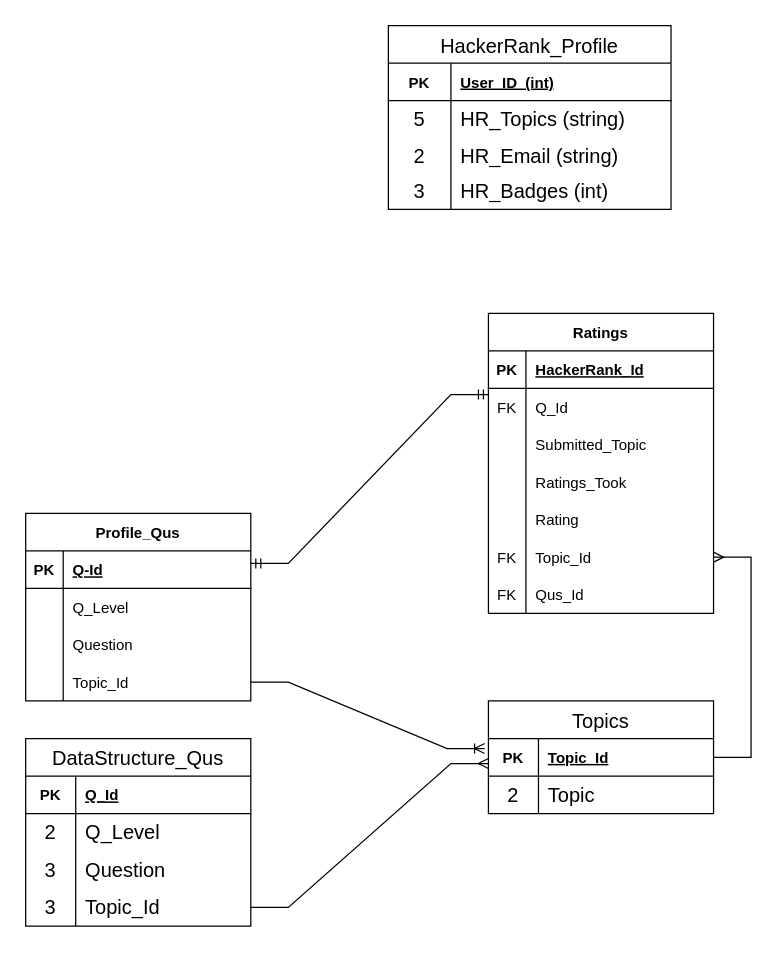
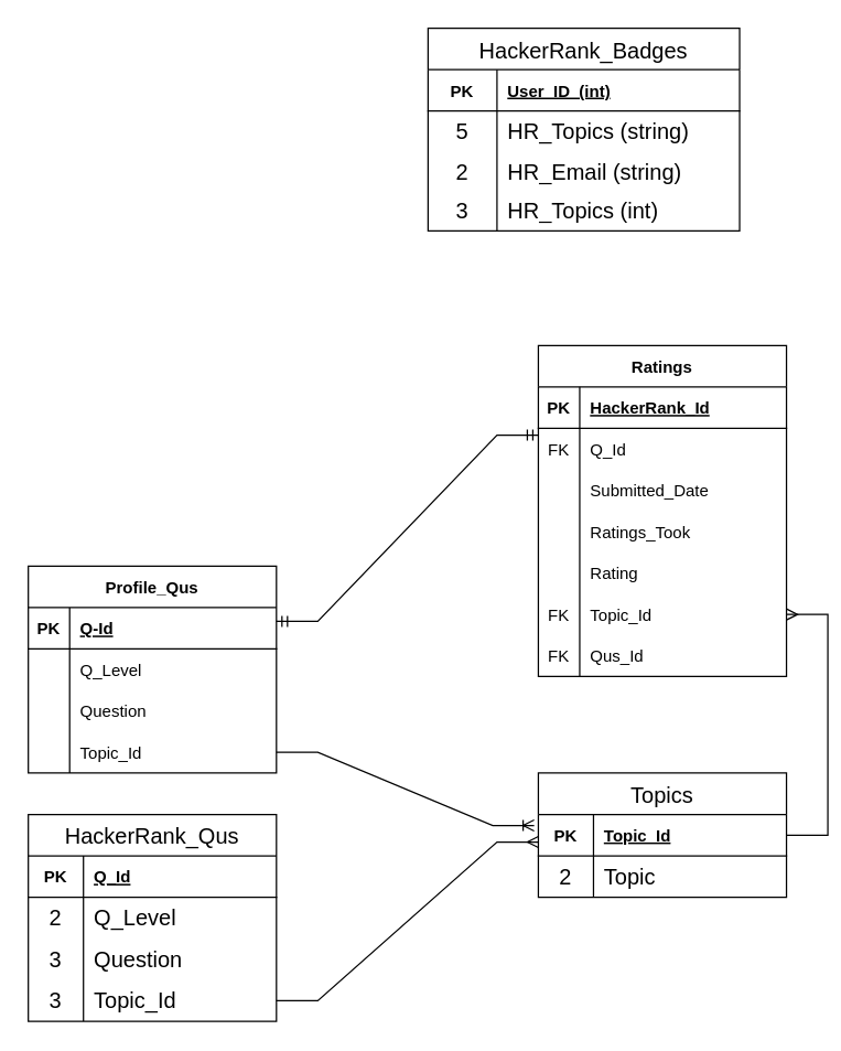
  <mxCell id="0" />
  <mxCell id="1" parent="0" />
- <mxCell id="2" value="HackerRank_Profile" style="shape=table;startSize=30;container=1;collapsible=0;childLayout=tableLayout;fixedRows=1;rowLines=0;fontStyle=0;strokeColor=default;fontSize=16;" vertex="1" parent="1"><mxGeometry x="310" y="20" width="226" height="147" as="geometry" /></mxCell>
+ <mxCell id="2" value="HackerRank_Badges" style="shape=table;startSize=30;container=1;collapsible=0;childLayout=tableLayout;fixedRows=1;rowLines=0;fontStyle=0;strokeColor=default;fontSize=16;" vertex="1" parent="1"><mxGeometry x="310" y="20" width="226" height="147" as="geometry" /></mxCell>
  <mxCell id="3" value="" style="shape=tableRow;horizontal=0;startSize=0;swimlaneHead=0;swimlaneBody=0;fillColor=none;collapsible=0;dropTarget=0;points=[[0,0.5],[1,0.5]];portConstraint=eastwest;top=0;left=0;right=0;bottom=1;" vertex="1" parent="2"><mxGeometry y="30" width="226" height="30" as="geometry" /></mxCell>
  <mxCell id="4" value="PK" style="shape=partialRectangle;connectable=0;fillColor=none;top=0;left=0;bottom=0;right=0;fontStyle=1;overflow=hidden;" vertex="1" parent="3"><mxGeometry width="50" height="30" as="geometry"><mxRectangle width="50" height="30" as="alternateBounds" /></mxGeometry></mxCell>
  <mxCell id="5" value="User_ID  (int)" style="shape=partialRectangle;connectable=0;fillColor=none;top=0;left=0;bottom=0;right=0;align=left;spacingLeft=6;fontStyle=5;overflow=hidden;" vertex="1" parent="3"><mxGeometry x="50" width="176" height="30" as="geometry"><mxRectangle width="176" height="30" as="alternateBounds" /></mxGeometry></mxCell>
  <mxCell id="6" value="" style="shape=tableRow;horizontal=0;startSize=0;swimlaneHead=0;swimlaneBody=0;top=0;left=0;bottom=0;right=0;collapsible=0;dropTarget=0;fillColor=none;points=[[0,0.5],[1,0.5]];portConstraint=eastwest;strokeColor=inherit;fontSize=16;" vertex="1" parent="2"><mxGeometry y="60" width="226" height="30" as="geometry" /></mxCell>
  <mxCell id="7" value="5" style="shape=partialRectangle;html=1;whiteSpace=wrap;connectable=0;fillColor=none;top=0;left=0;bottom=0;right=0;overflow=hidden;strokeColor=inherit;fontSize=16;" vertex="1" parent="6"><mxGeometry width="50" height="30" as="geometry"><mxRectangle width="50" height="30" as="alternateBounds" /></mxGeometry></mxCell>
  <mxCell id="8" value="HR_Topics (string)" style="shape=partialRectangle;html=1;whiteSpace=wrap;connectable=0;fillColor=none;top=0;left=0;bottom=0;right=0;align=left;spacingLeft=6;overflow=hidden;strokeColor=inherit;fontSize=16;" vertex="1" parent="6"><mxGeometry x="50" width="176" height="30" as="geometry"><mxRectangle width="176" height="30" as="alternateBounds" /></mxGeometry></mxCell>
  <mxCell id="9" value="" style="shape=tableRow;horizontal=0;startSize=0;swimlaneHead=0;swimlaneBody=0;top=0;left=0;bottom=0;right=0;collapsible=0;dropTarget=0;fillColor=none;points=[[0,0.5],[1,0.5]];portConstraint=eastwest;strokeColor=inherit;fontSize=16;" vertex="1" parent="2"><mxGeometry y="90" width="226" height="27" as="geometry" /></mxCell>
  <mxCell id="10" value="2" style="shape=partialRectangle;html=1;whiteSpace=wrap;connectable=0;fillColor=none;top=0;left=0;bottom=0;right=0;overflow=hidden;strokeColor=inherit;fontSize=16;" vertex="1" parent="9"><mxGeometry width="50" height="27" as="geometry"><mxRectangle width="50" height="27" as="alternateBounds" /></mxGeometry></mxCell>
  <mxCell id="11" value="HR_Email (string)" style="shape=partialRectangle;html=1;whiteSpace=wrap;connectable=0;fillColor=none;top=0;left=0;bottom=0;right=0;align=left;spacingLeft=6;overflow=hidden;strokeColor=inherit;fontSize=16;" vertex="1" parent="9"><mxGeometry x="50" width="176" height="27" as="geometry"><mxRectangle width="176" height="27" as="alternateBounds" /></mxGeometry></mxCell>
  <mxCell id="12" value="" style="shape=tableRow;horizontal=0;startSize=0;swimlaneHead=0;swimlaneBody=0;top=0;left=0;bottom=0;right=0;collapsible=0;dropTarget=0;fillColor=none;points=[[0,0.5],[1,0.5]];portConstraint=eastwest;strokeColor=inherit;fontSize=16;" vertex="1" parent="2"><mxGeometry y="117" width="226" height="30" as="geometry" /></mxCell>
  <mxCell id="13" value="3" style="shape=partialRectangle;html=1;whiteSpace=wrap;connectable=0;fillColor=none;top=0;left=0;bottom=0;right=0;overflow=hidden;strokeColor=inherit;fontSize=16;" vertex="1" parent="12"><mxGeometry width="50" height="30" as="geometry"><mxRectangle width="50" height="30" as="alternateBounds" /></mxGeometry></mxCell>
- <mxCell id="14" value="HR_Badges (int)" style="shape=partialRectangle;html=1;whiteSpace=wrap;connectable=0;fillColor=none;top=0;left=0;bottom=0;right=0;align=left;spacingLeft=6;overflow=hidden;strokeColor=inherit;fontSize=16;" vertex="1" parent="12"><mxGeometry x="50" width="176" height="30" as="geometry"><mxRectangle width="176" height="30" as="alternateBounds" /></mxGeometry></mxCell>
+ <mxCell id="14" value="HR_Topics (int)" style="shape=partialRectangle;html=1;whiteSpace=wrap;connectable=0;fillColor=none;top=0;left=0;bottom=0;right=0;align=left;spacingLeft=6;overflow=hidden;strokeColor=inherit;fontSize=16;" vertex="1" parent="12"><mxGeometry x="50" width="176" height="30" as="geometry"><mxRectangle width="176" height="30" as="alternateBounds" /></mxGeometry></mxCell>
  <mxCell id="15" value="Topics" style="shape=table;startSize=30;container=1;collapsible=0;childLayout=tableLayout;fixedRows=1;rowLines=0;fontStyle=0;strokeColor=default;fontSize=16;" vertex="1" parent="1"><mxGeometry x="390" y="560" width="180" height="90" as="geometry" /></mxCell>
  <mxCell id="16" value="" style="shape=tableRow;horizontal=0;startSize=0;swimlaneHead=0;swimlaneBody=0;fillColor=none;collapsible=0;dropTarget=0;points=[[0,0.5],[1,0.5]];portConstraint=eastwest;top=0;left=0;right=0;bottom=1;" vertex="1" parent="15"><mxGeometry y="30" width="180" height="30" as="geometry" /></mxCell>
  <mxCell id="17" value="PK" style="shape=partialRectangle;connectable=0;fillColor=none;top=0;left=0;bottom=0;right=0;fontStyle=1;overflow=hidden;" vertex="1" parent="16"><mxGeometry width="40" height="30" as="geometry"><mxRectangle width="40" height="30" as="alternateBounds" /></mxGeometry></mxCell>
  <mxCell id="18" value="Topic_Id" style="shape=partialRectangle;connectable=0;fillColor=none;top=0;left=0;bottom=0;right=0;align=left;spacingLeft=6;fontStyle=5;overflow=hidden;" vertex="1" parent="16"><mxGeometry x="40" width="140" height="30" as="geometry"><mxRectangle width="140" height="30" as="alternateBounds" /></mxGeometry></mxCell>
  <mxCell id="19" value="" style="shape=tableRow;horizontal=0;startSize=0;swimlaneHead=0;swimlaneBody=0;top=0;left=0;bottom=0;right=0;collapsible=0;dropTarget=0;fillColor=none;points=[[0,0.5],[1,0.5]];portConstraint=eastwest;strokeColor=inherit;fontSize=16;" vertex="1" parent="15"><mxGeometry y="60" width="180" height="30" as="geometry" /></mxCell>
  <mxCell id="20" value="2" style="shape=partialRectangle;html=1;whiteSpace=wrap;connectable=0;fillColor=none;top=0;left=0;bottom=0;right=0;overflow=hidden;strokeColor=inherit;fontSize=16;" vertex="1" parent="19"><mxGeometry width="40" height="30" as="geometry"><mxRectangle width="40" height="30" as="alternateBounds" /></mxGeometry></mxCell>
  <mxCell id="21" value="Topic" style="shape=partialRectangle;html=1;whiteSpace=wrap;connectable=0;fillColor=none;top=0;left=0;bottom=0;right=0;align=left;spacingLeft=6;overflow=hidden;strokeColor=inherit;fontSize=16;" vertex="1" parent="19"><mxGeometry x="40" width="140" height="30" as="geometry"><mxRectangle width="140" height="30" as="alternateBounds" /></mxGeometry></mxCell>
- <mxCell id="22" value="DataStructure_Qus" style="shape=table;startSize=30;container=1;collapsible=0;childLayout=tableLayout;fixedRows=1;rowLines=0;fontStyle=0;strokeColor=default;fontSize=16;" vertex="1" parent="1"><mxGeometry x="20" y="590" width="180" height="150" as="geometry" /></mxCell>
+ <mxCell id="22" value="HackerRank_Qus" style="shape=table;startSize=30;container=1;collapsible=0;childLayout=tableLayout;fixedRows=1;rowLines=0;fontStyle=0;strokeColor=default;fontSize=16;" vertex="1" parent="1"><mxGeometry x="20" y="590" width="180" height="150" as="geometry" /></mxCell>
  <mxCell id="23" value="" style="shape=tableRow;horizontal=0;startSize=0;swimlaneHead=0;swimlaneBody=0;fillColor=none;collapsible=0;dropTarget=0;points=[[0,0.5],[1,0.5]];portConstraint=eastwest;top=0;left=0;right=0;bottom=1;" vertex="1" parent="22"><mxGeometry y="30" width="180" height="30" as="geometry" /></mxCell>
  <mxCell id="24" value="PK" style="shape=partialRectangle;connectable=0;fillColor=none;top=0;left=0;bottom=0;right=0;fontStyle=1;overflow=hidden;" vertex="1" parent="23"><mxGeometry width="40" height="30" as="geometry"><mxRectangle width="40" height="30" as="alternateBounds" /></mxGeometry></mxCell>
  <mxCell id="25" value="Q_Id" style="shape=partialRectangle;connectable=0;fillColor=none;top=0;left=0;bottom=0;right=0;align=left;spacingLeft=6;fontStyle=5;overflow=hidden;" vertex="1" parent="23"><mxGeometry x="40" width="140" height="30" as="geometry"><mxRectangle width="140" height="30" as="alternateBounds" /></mxGeometry></mxCell>
  <mxCell id="26" value="" style="shape=tableRow;horizontal=0;startSize=0;swimlaneHead=0;swimlaneBody=0;top=0;left=0;bottom=0;right=0;collapsible=0;dropTarget=0;fillColor=none;points=[[0,0.5],[1,0.5]];portConstraint=eastwest;strokeColor=inherit;fontSize=16;" vertex="1" parent="22"><mxGeometry y="60" width="180" height="30" as="geometry" /></mxCell>
  <mxCell id="27" value="2" style="shape=partialRectangle;html=1;whiteSpace=wrap;connectable=0;fillColor=none;top=0;left=0;bottom=0;right=0;overflow=hidden;strokeColor=inherit;fontSize=16;" vertex="1" parent="26"><mxGeometry width="40" height="30" as="geometry"><mxRectangle width="40" height="30" as="alternateBounds" /></mxGeometry></mxCell>
  <mxCell id="28" value="Q_Level" style="shape=partialRectangle;html=1;whiteSpace=wrap;connectable=0;fillColor=none;top=0;left=0;bottom=0;right=0;align=left;spacingLeft=6;overflow=hidden;strokeColor=inherit;fontSize=16;" vertex="1" parent="26"><mxGeometry x="40" width="140" height="30" as="geometry"><mxRectangle width="140" height="30" as="alternateBounds" /></mxGeometry></mxCell>
  <mxCell id="29" value="" style="shape=tableRow;horizontal=0;startSize=0;swimlaneHead=0;swimlaneBody=0;top=0;left=0;bottom=0;right=0;collapsible=0;dropTarget=0;fillColor=none;points=[[0,0.5],[1,0.5]];portConstraint=eastwest;strokeColor=inherit;fontSize=16;" vertex="1" parent="22"><mxGeometry y="90" width="180" height="30" as="geometry" /></mxCell>
  <mxCell id="30" value="3" style="shape=partialRectangle;html=1;whiteSpace=wrap;connectable=0;fillColor=none;top=0;left=0;bottom=0;right=0;overflow=hidden;strokeColor=inherit;fontSize=16;" vertex="1" parent="29"><mxGeometry width="40" height="30" as="geometry"><mxRectangle width="40" height="30" as="alternateBounds" /></mxGeometry></mxCell>
  <mxCell id="31" value="Question" style="shape=partialRectangle;html=1;whiteSpace=wrap;connectable=0;fillColor=none;top=0;left=0;bottom=0;right=0;align=left;spacingLeft=6;overflow=hidden;strokeColor=inherit;fontSize=16;" vertex="1" parent="29"><mxGeometry x="40" width="140" height="30" as="geometry"><mxRectangle width="140" height="30" as="alternateBounds" /></mxGeometry></mxCell>
  <mxCell id="32" value="" style="shape=tableRow;horizontal=0;startSize=0;swimlaneHead=0;swimlaneBody=0;top=0;left=0;bottom=0;right=0;collapsible=0;dropTarget=0;fillColor=none;points=[[0,0.5],[1,0.5]];portConstraint=eastwest;strokeColor=inherit;fontSize=16;" vertex="1" parent="22"><mxGeometry y="120" width="180" height="30" as="geometry" /></mxCell>
  <mxCell id="33" value="3" style="shape=partialRectangle;html=1;whiteSpace=wrap;connectable=0;fillColor=none;top=0;left=0;bottom=0;right=0;overflow=hidden;strokeColor=inherit;fontSize=16;" vertex="1" parent="32"><mxGeometry width="40" height="30" as="geometry"><mxRectangle width="40" height="30" as="alternateBounds" /></mxGeometry></mxCell>
  <mxCell id="34" value="Topic_Id" style="shape=partialRectangle;html=1;whiteSpace=wrap;connectable=0;fillColor=none;top=0;left=0;bottom=0;right=0;align=left;spacingLeft=6;overflow=hidden;strokeColor=inherit;fontSize=16;" vertex="1" parent="32"><mxGeometry x="40" width="140" height="30" as="geometry"><mxRectangle width="140" height="30" as="alternateBounds" /></mxGeometry></mxCell>
  <mxCell id="35" value="" style="edgeStyle=entityRelationEdgeStyle;fontSize=12;html=1;endArrow=ERmany;rounded=0;exitX=1;exitY=0.5;exitDx=0;exitDy=0;entryX=0;entryY=0.667;entryDx=0;entryDy=0;entryPerimeter=0;" edge="1" parent="1" source="32" target="16"><mxGeometry width="100" height="100" relative="1" as="geometry"><mxPoint x="440" y="630" as="sourcePoint" /><mxPoint x="540" y="530" as="targetPoint" /></mxGeometry></mxCell>
  <mxCell id="36" value="Profile_Qus" style="shape=table;startSize=30;container=1;collapsible=1;childLayout=tableLayout;fixedRows=1;rowLines=0;fontStyle=1;align=center;resizeLast=1;" vertex="1" parent="1"><mxGeometry x="20" y="410" width="180" height="150" as="geometry" /></mxCell>
  <mxCell id="37" value="" style="shape=tableRow;horizontal=0;startSize=0;swimlaneHead=0;swimlaneBody=0;fillColor=none;collapsible=0;dropTarget=0;points=[[0,0.5],[1,0.5]];portConstraint=eastwest;top=0;left=0;right=0;bottom=1;" vertex="1" parent="36"><mxGeometry y="30" width="180" height="30" as="geometry" /></mxCell>
  <mxCell id="38" value="PK" style="shape=partialRectangle;connectable=0;fillColor=none;top=0;left=0;bottom=0;right=0;fontStyle=1;overflow=hidden;" vertex="1" parent="37"><mxGeometry width="30" height="30" as="geometry"><mxRectangle width="30" height="30" as="alternateBounds" /></mxGeometry></mxCell>
  <mxCell id="39" value="Q-Id" style="shape=partialRectangle;connectable=0;fillColor=none;top=0;left=0;bottom=0;right=0;align=left;spacingLeft=6;fontStyle=5;overflow=hidden;" vertex="1" parent="37"><mxGeometry x="30" width="150" height="30" as="geometry"><mxRectangle width="150" height="30" as="alternateBounds" /></mxGeometry></mxCell>
  <mxCell id="40" value="" style="shape=tableRow;horizontal=0;startSize=0;swimlaneHead=0;swimlaneBody=0;fillColor=none;collapsible=0;dropTarget=0;points=[[0,0.5],[1,0.5]];portConstraint=eastwest;top=0;left=0;right=0;bottom=0;" vertex="1" parent="36"><mxGeometry y="60" width="180" height="30" as="geometry" /></mxCell>
  <mxCell id="41" value="" style="shape=partialRectangle;connectable=0;fillColor=none;top=0;left=0;bottom=0;right=0;editable=1;overflow=hidden;" vertex="1" parent="40"><mxGeometry width="30" height="30" as="geometry"><mxRectangle width="30" height="30" as="alternateBounds" /></mxGeometry></mxCell>
  <mxCell id="42" value="Q_Level" style="shape=partialRectangle;connectable=0;fillColor=none;top=0;left=0;bottom=0;right=0;align=left;spacingLeft=6;overflow=hidden;" vertex="1" parent="40"><mxGeometry x="30" width="150" height="30" as="geometry"><mxRectangle width="150" height="30" as="alternateBounds" /></mxGeometry></mxCell>
  <mxCell id="43" value="" style="shape=tableRow;horizontal=0;startSize=0;swimlaneHead=0;swimlaneBody=0;fillColor=none;collapsible=0;dropTarget=0;points=[[0,0.5],[1,0.5]];portConstraint=eastwest;top=0;left=0;right=0;bottom=0;" vertex="1" parent="36"><mxGeometry y="90" width="180" height="30" as="geometry" /></mxCell>
  <mxCell id="44" value="" style="shape=partialRectangle;connectable=0;fillColor=none;top=0;left=0;bottom=0;right=0;editable=1;overflow=hidden;" vertex="1" parent="43"><mxGeometry width="30" height="30" as="geometry"><mxRectangle width="30" height="30" as="alternateBounds" /></mxGeometry></mxCell>
  <mxCell id="45" value="Question " style="shape=partialRectangle;connectable=0;fillColor=none;top=0;left=0;bottom=0;right=0;align=left;spacingLeft=6;overflow=hidden;" vertex="1" parent="43"><mxGeometry x="30" width="150" height="30" as="geometry"><mxRectangle width="150" height="30" as="alternateBounds" /></mxGeometry></mxCell>
  <mxCell id="46" value="" style="shape=tableRow;horizontal=0;startSize=0;swimlaneHead=0;swimlaneBody=0;fillColor=none;collapsible=0;dropTarget=0;points=[[0,0.5],[1,0.5]];portConstraint=eastwest;top=0;left=0;right=0;bottom=0;" vertex="1" parent="36"><mxGeometry y="120" width="180" height="30" as="geometry" /></mxCell>
  <mxCell id="47" value="" style="shape=partialRectangle;connectable=0;fillColor=none;top=0;left=0;bottom=0;right=0;editable=1;overflow=hidden;" vertex="1" parent="46"><mxGeometry width="30" height="30" as="geometry"><mxRectangle width="30" height="30" as="alternateBounds" /></mxGeometry></mxCell>
  <mxCell id="48" value="Topic_Id" style="shape=partialRectangle;connectable=0;fillColor=none;top=0;left=0;bottom=0;right=0;align=left;spacingLeft=6;overflow=hidden;" vertex="1" parent="46"><mxGeometry x="30" width="150" height="30" as="geometry"><mxRectangle width="150" height="30" as="alternateBounds" /></mxGeometry></mxCell>
  <mxCell id="49" value="" style="edgeStyle=entityRelationEdgeStyle;fontSize=12;html=1;endArrow=ERoneToMany;rounded=0;entryX=-0.017;entryY=0.267;entryDx=0;entryDy=0;entryPerimeter=0;" edge="1" parent="1" source="46" target="16"><mxGeometry width="100" height="100" relative="1" as="geometry"><mxPoint x="370" y="450" as="sourcePoint" /><mxPoint x="470" y="350" as="targetPoint" /></mxGeometry></mxCell>
  <mxCell id="50" value="Ratings " style="shape=table;startSize=30;container=1;collapsible=1;childLayout=tableLayout;fixedRows=1;rowLines=0;fontStyle=1;align=center;resizeLast=1;" vertex="1" parent="1"><mxGeometry x="390" y="250" width="180" height="240" as="geometry" /></mxCell>
  <mxCell id="51" value="" style="shape=tableRow;horizontal=0;startSize=0;swimlaneHead=0;swimlaneBody=0;fillColor=none;collapsible=0;dropTarget=0;points=[[0,0.5],[1,0.5]];portConstraint=eastwest;top=0;left=0;right=0;bottom=1;" vertex="1" parent="50"><mxGeometry y="30" width="180" height="30" as="geometry" /></mxCell>
  <mxCell id="52" value="PK" style="shape=partialRectangle;connectable=0;fillColor=none;top=0;left=0;bottom=0;right=0;fontStyle=1;overflow=hidden;" vertex="1" parent="51"><mxGeometry width="30" height="30" as="geometry"><mxRectangle width="30" height="30" as="alternateBounds" /></mxGeometry></mxCell>
  <mxCell id="53" value="HackerRank_Id" style="shape=partialRectangle;connectable=0;fillColor=none;top=0;left=0;bottom=0;right=0;align=left;spacingLeft=6;fontStyle=5;overflow=hidden;" vertex="1" parent="51"><mxGeometry x="30" width="150" height="30" as="geometry"><mxRectangle width="150" height="30" as="alternateBounds" /></mxGeometry></mxCell>
  <mxCell id="54" value="" style="shape=tableRow;horizontal=0;startSize=0;swimlaneHead=0;swimlaneBody=0;fillColor=none;collapsible=0;dropTarget=0;points=[[0,0.5],[1,0.5]];portConstraint=eastwest;top=0;left=0;right=0;bottom=0;" vertex="1" parent="50"><mxGeometry y="60" width="180" height="30" as="geometry" /></mxCell>
  <mxCell id="55" value="FK" style="shape=partialRectangle;connectable=0;fillColor=none;top=0;left=0;bottom=0;right=0;editable=1;overflow=hidden;" vertex="1" parent="54"><mxGeometry width="30" height="30" as="geometry"><mxRectangle width="30" height="30" as="alternateBounds" /></mxGeometry></mxCell>
  <mxCell id="56" value="Q_Id" style="shape=partialRectangle;connectable=0;fillColor=none;top=0;left=0;bottom=0;right=0;align=left;spacingLeft=6;overflow=hidden;" vertex="1" parent="54"><mxGeometry x="30" width="150" height="30" as="geometry"><mxRectangle width="150" height="30" as="alternateBounds" /></mxGeometry></mxCell>
  <mxCell id="57" value="" style="shape=tableRow;horizontal=0;startSize=0;swimlaneHead=0;swimlaneBody=0;fillColor=none;collapsible=0;dropTarget=0;points=[[0,0.5],[1,0.5]];portConstraint=eastwest;top=0;left=0;right=0;bottom=0;" vertex="1" parent="50"><mxGeometry y="90" width="180" height="30" as="geometry" /></mxCell>
  <mxCell id="58" value="" style="shape=partialRectangle;connectable=0;fillColor=none;top=0;left=0;bottom=0;right=0;editable=1;overflow=hidden;" vertex="1" parent="57"><mxGeometry width="30" height="30" as="geometry"><mxRectangle width="30" height="30" as="alternateBounds" /></mxGeometry></mxCell>
- <mxCell id="59" value="Submitted_Topic" style="shape=partialRectangle;connectable=0;fillColor=none;top=0;left=0;bottom=0;right=0;align=left;spacingLeft=6;overflow=hidden;" vertex="1" parent="57"><mxGeometry x="30" width="150" height="30" as="geometry"><mxRectangle width="150" height="30" as="alternateBounds" /></mxGeometry></mxCell>
+ <mxCell id="59" value="Submitted_Date" style="shape=partialRectangle;connectable=0;fillColor=none;top=0;left=0;bottom=0;right=0;align=left;spacingLeft=6;overflow=hidden;" vertex="1" parent="57"><mxGeometry x="30" width="150" height="30" as="geometry"><mxRectangle width="150" height="30" as="alternateBounds" /></mxGeometry></mxCell>
  <mxCell id="60" value="" style="shape=tableRow;horizontal=0;startSize=0;swimlaneHead=0;swimlaneBody=0;fillColor=none;collapsible=0;dropTarget=0;points=[[0,0.5],[1,0.5]];portConstraint=eastwest;top=0;left=0;right=0;bottom=0;" vertex="1" parent="50"><mxGeometry y="120" width="180" height="30" as="geometry" /></mxCell>
  <mxCell id="61" value="" style="shape=partialRectangle;connectable=0;fillColor=none;top=0;left=0;bottom=0;right=0;editable=1;overflow=hidden;" vertex="1" parent="60"><mxGeometry width="30" height="30" as="geometry"><mxRectangle width="30" height="30" as="alternateBounds" /></mxGeometry></mxCell>
  <mxCell id="62" value="Ratings_Took" style="shape=partialRectangle;connectable=0;fillColor=none;top=0;left=0;bottom=0;right=0;align=left;spacingLeft=6;overflow=hidden;" vertex="1" parent="60"><mxGeometry x="30" width="150" height="30" as="geometry"><mxRectangle width="150" height="30" as="alternateBounds" /></mxGeometry></mxCell>
  <mxCell id="63" value="" style="shape=tableRow;horizontal=0;startSize=0;swimlaneHead=0;swimlaneBody=0;fillColor=none;collapsible=0;dropTarget=0;points=[[0,0.5],[1,0.5]];portConstraint=eastwest;top=0;left=0;right=0;bottom=0;" vertex="1" parent="50"><mxGeometry y="150" width="180" height="30" as="geometry" /></mxCell>
  <mxCell id="64" value="" style="shape=partialRectangle;connectable=0;fillColor=none;top=0;left=0;bottom=0;right=0;editable=1;overflow=hidden;" vertex="1" parent="63"><mxGeometry width="30" height="30" as="geometry"><mxRectangle width="30" height="30" as="alternateBounds" /></mxGeometry></mxCell>
  <mxCell id="65" value="Rating" style="shape=partialRectangle;connectable=0;fillColor=none;top=0;left=0;bottom=0;right=0;align=left;spacingLeft=6;overflow=hidden;" vertex="1" parent="63"><mxGeometry x="30" width="150" height="30" as="geometry"><mxRectangle width="150" height="30" as="alternateBounds" /></mxGeometry></mxCell>
  <mxCell id="66" value="" style="shape=tableRow;horizontal=0;startSize=0;swimlaneHead=0;swimlaneBody=0;fillColor=none;collapsible=0;dropTarget=0;points=[[0,0.5],[1,0.5]];portConstraint=eastwest;top=0;left=0;right=0;bottom=0;" vertex="1" parent="50"><mxGeometry y="180" width="180" height="30" as="geometry" /></mxCell>
  <mxCell id="67" value="FK" style="shape=partialRectangle;connectable=0;fillColor=none;top=0;left=0;bottom=0;right=0;editable=1;overflow=hidden;" vertex="1" parent="66"><mxGeometry width="30" height="30" as="geometry"><mxRectangle width="30" height="30" as="alternateBounds" /></mxGeometry></mxCell>
  <mxCell id="68" value="Topic_Id" style="shape=partialRectangle;connectable=0;fillColor=none;top=0;left=0;bottom=0;right=0;align=left;spacingLeft=6;overflow=hidden;" vertex="1" parent="66"><mxGeometry x="30" width="150" height="30" as="geometry"><mxRectangle width="150" height="30" as="alternateBounds" /></mxGeometry></mxCell>
  <mxCell id="69" value="" style="shape=tableRow;horizontal=0;startSize=0;swimlaneHead=0;swimlaneBody=0;fillColor=none;collapsible=0;dropTarget=0;points=[[0,0.5],[1,0.5]];portConstraint=eastwest;top=0;left=0;right=0;bottom=0;" vertex="1" parent="50"><mxGeometry y="210" width="180" height="30" as="geometry" /></mxCell>
  <mxCell id="70" value="FK" style="shape=partialRectangle;connectable=0;fillColor=none;top=0;left=0;bottom=0;right=0;editable=1;overflow=hidden;" vertex="1" parent="69"><mxGeometry width="30" height="30" as="geometry"><mxRectangle width="30" height="30" as="alternateBounds" /></mxGeometry></mxCell>
  <mxCell id="71" value="Qus_Id" style="shape=partialRectangle;connectable=0;fillColor=none;top=0;left=0;bottom=0;right=0;align=left;spacingLeft=6;overflow=hidden;" vertex="1" parent="69"><mxGeometry x="30" width="150" height="30" as="geometry"><mxRectangle width="150" height="30" as="alternateBounds" /></mxGeometry></mxCell>
  <mxCell id="72" value="" style="edgeStyle=entityRelationEdgeStyle;fontSize=12;html=1;endArrow=ERmandOne;startArrow=ERmandOne;rounded=0;" edge="1" parent="1"><mxGeometry width="100" height="100" relative="1" as="geometry"><mxPoint x="200" y="450" as="sourcePoint" /><mxPoint x="390" y="315" as="targetPoint" /></mxGeometry></mxCell>
  <mxCell id="73" value="" style="edgeStyle=entityRelationEdgeStyle;fontSize=12;html=1;endArrow=ERmany;rounded=0;exitX=1;exitY=0.5;exitDx=0;exitDy=0;entryX=1;entryY=0.5;entryDx=0;entryDy=0;" edge="1" parent="1" source="16" target="66"><mxGeometry width="100" height="100" relative="1" as="geometry"><mxPoint x="730" y="610" as="sourcePoint" /><mxPoint x="380" y="450" as="targetPoint" /></mxGeometry></mxCell>
